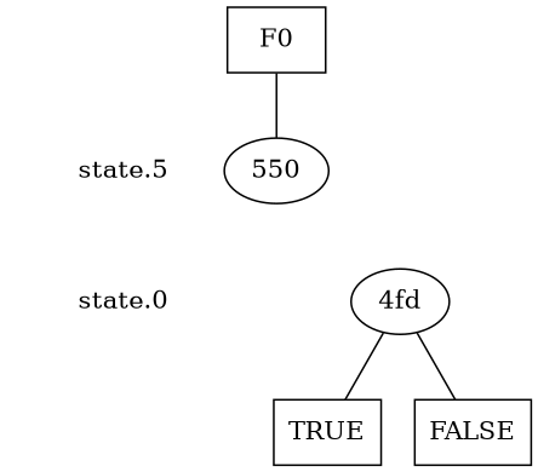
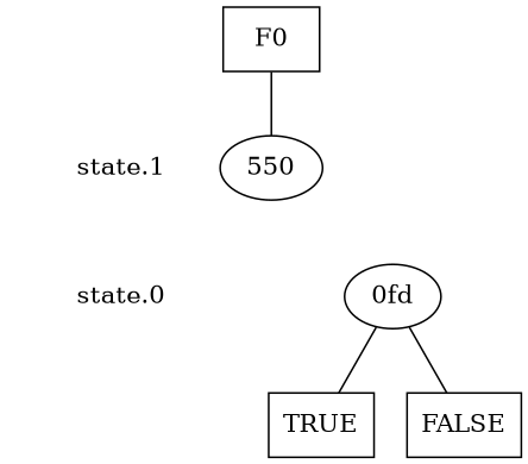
  digraph {
    node [shape=plaintext]
    edge [dir=none style=invis]
    "CONST NODES" [style=invis]
-   " state.1 " [label="state.5"]
+   " state.1 "
    " state.0 "
    F0 [shape=box]
    550 [shape=""]
-   "4fd" [shape=""]
+   "4fd" [label="0fd" shape=""]
    n7 [label=TRUE shape=box]
    n8 [label=FALSE shape=box]
    subgraph sub_1 {
      "CONST NODES"
      " state.1 "
      " state.0 "
    }
    subgraph sub_2 {
      rank=same
      F0
    }
    subgraph sub_3 {
      rank=same
      " state.1 "
      550
    }
    subgraph sub_4 {
      rank=same
      " state.0 "
      "4fd"
    }
    subgraph sub_5 {
      rank=same
      "CONST NODES"
      subgraph sub_6 {
        rank=same
        n7
        n8
      }
    }
    " state.1 " -> " state.0 "
    " state.0 " -> "CONST NODES"
    F0 -> 550 [style=solid]
    "4fd" -> n7 [style=solid]
    "4fd" -> n8 [style=""]
  }
